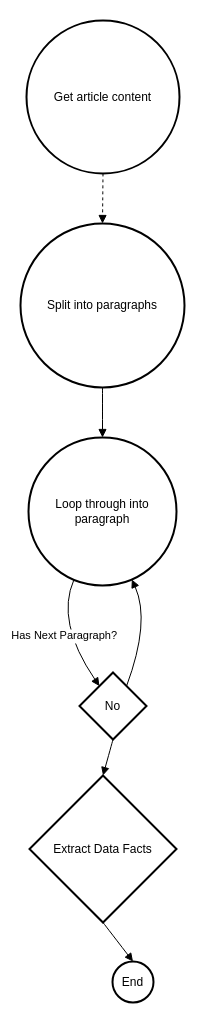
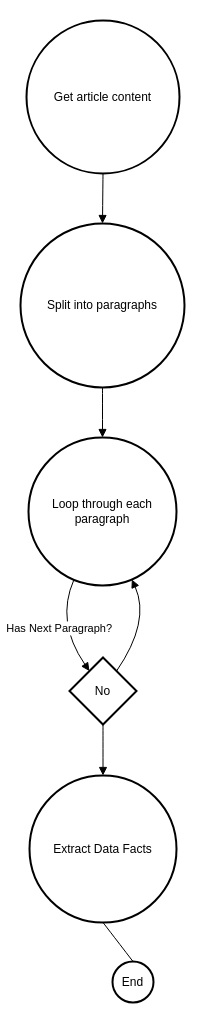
  <mxCell id="0" />
  <mxCell id="1" parent="0" />
- <mxCell id="2" value="Extract Data Facts" style="rhombus;aspect=fixed;strokeWidth=2;whiteSpace=wrap;" vertex="1" parent="1"><mxGeometry x="29" y="775" width="147" height="147" as="geometry" /></mxCell>
+ <mxCell id="2" value="Extract Data Facts" style="ellipse;aspect=fixed;strokeWidth=2;whiteSpace=wrap;" vertex="1" parent="1"><mxGeometry x="29" y="775" width="147" height="147" as="geometry" /></mxCell>
  <mxCell id="3" value="End" style="ellipse;aspect=fixed;strokeWidth=2;whiteSpace=wrap;" vertex="1" parent="1"><mxGeometry x="112" y="961" width="41" height="41" as="geometry" /></mxCell>
  <mxCell id="4" value="Get article content" style="ellipse;aspect=fixed;strokeWidth=2;whiteSpace=wrap;" vertex="1" parent="1"><mxGeometry x="26" y="20" width="153" height="153" as="geometry" /></mxCell>
  <mxCell id="5" value="Split into paragraphs" style="ellipse;aspect=fixed;strokeWidth=2;whiteSpace=wrap;" vertex="1" parent="1"><mxGeometry x="20" y="223" width="164" height="164" as="geometry" /></mxCell>
- <mxCell id="6" value="Loop through into paragraph" style="ellipse;aspect=fixed;strokeWidth=2;whiteSpace=wrap;" vertex="1" parent="1"><mxGeometry x="28" y="437" width="148" height="148" as="geometry" /></mxCell>
- <mxCell id="7" value="No" style="rhombus;strokeWidth=2;whiteSpace=wrap;" vertex="1" parent="1"><mxGeometry x="79" y="672" width="67" height="67" as="geometry" /></mxCell>
- <mxCell id="8" value="" style="curved=1;startArrow=none;endArrow=block;exitX=0.5;exitY=1;entryX=0.5;entryY=0;dashed=1;" edge="1" parent="1" source="4" target="5"><mxGeometry relative="1" as="geometry"><Array as="points" /></mxGeometry></mxCell>
+ <mxCell id="6" value="Loop through each paragraph" style="ellipse;aspect=fixed;strokeWidth=2;whiteSpace=wrap;" vertex="1" parent="1"><mxGeometry x="28" y="437" width="148" height="148" as="geometry" /></mxCell>
+ <mxCell id="7" value="No" style="rhombus;strokeWidth=2;whiteSpace=wrap;" vertex="1" parent="1"><mxGeometry x="69" y="657" width="67" height="67" as="geometry" /></mxCell>
+ <mxCell id="8" value="" style="curved=1;startArrow=none;endArrow=block;exitX=0.5;exitY=1;entryX=0.5;entryY=0;" edge="1" parent="1" source="4" target="5"><mxGeometry relative="1" as="geometry"><Array as="points" /></mxGeometry></mxCell>
  <mxCell id="9" value="" style="curved=1;startArrow=none;endArrow=block;exitX=0.5;exitY=1;entryX=0.5;entryY=0;" edge="1" parent="1" source="5" target="6"><mxGeometry relative="1" as="geometry"><Array as="points" /></mxGeometry></mxCell>
  <mxCell id="10" value="Has Next Paragraph?" style="curved=1;startArrow=none;endArrow=block;exitX=0.29;exitY=1;entryX=0.16;entryY=0;" edge="1" parent="1" source="6" target="7"><mxGeometry relative="1" as="geometry"><Array as="points"><mxPoint x="55" y="621" /></Array></mxGeometry></mxCell>
  <mxCell id="11" value="" style="curved=1;startArrow=none;endArrow=block;exitX=0.84;exitY=0;entryX=0.72;entryY=1;" edge="1" parent="1" source="7" target="6"><mxGeometry relative="1" as="geometry"><Array as="points"><mxPoint x="150" y="621" /></Array></mxGeometry></mxCell>
  <mxCell id="12" value="" style="curved=1;startArrow=none;endArrow=block;exitX=0.5;exitY=1.01;entryX=0.5;entryY=0;" edge="1" parent="1" source="7" target="2"><mxGeometry relative="1" as="geometry"><Array as="points" /></mxGeometry></mxCell>
- <mxCell id="13" value="" style="curved=1;startArrow=none;endArrow=block;exitX=0.5;exitY=1;entryX=0.49;entryY=0.01;" edge="1" parent="1" source="2" target="3"><mxGeometry relative="1" as="geometry"><Array as="points" /></mxGeometry></mxCell>
+ <mxCell id="13" value="" style="curved=1;startArrow=none;endArrow=none;exitX=0.5;exitY=1;entryX=0.49;entryY=0.01;" edge="1" parent="1" source="2" target="3"><mxGeometry relative="1" as="geometry"><Array as="points" /></mxGeometry></mxCell>
